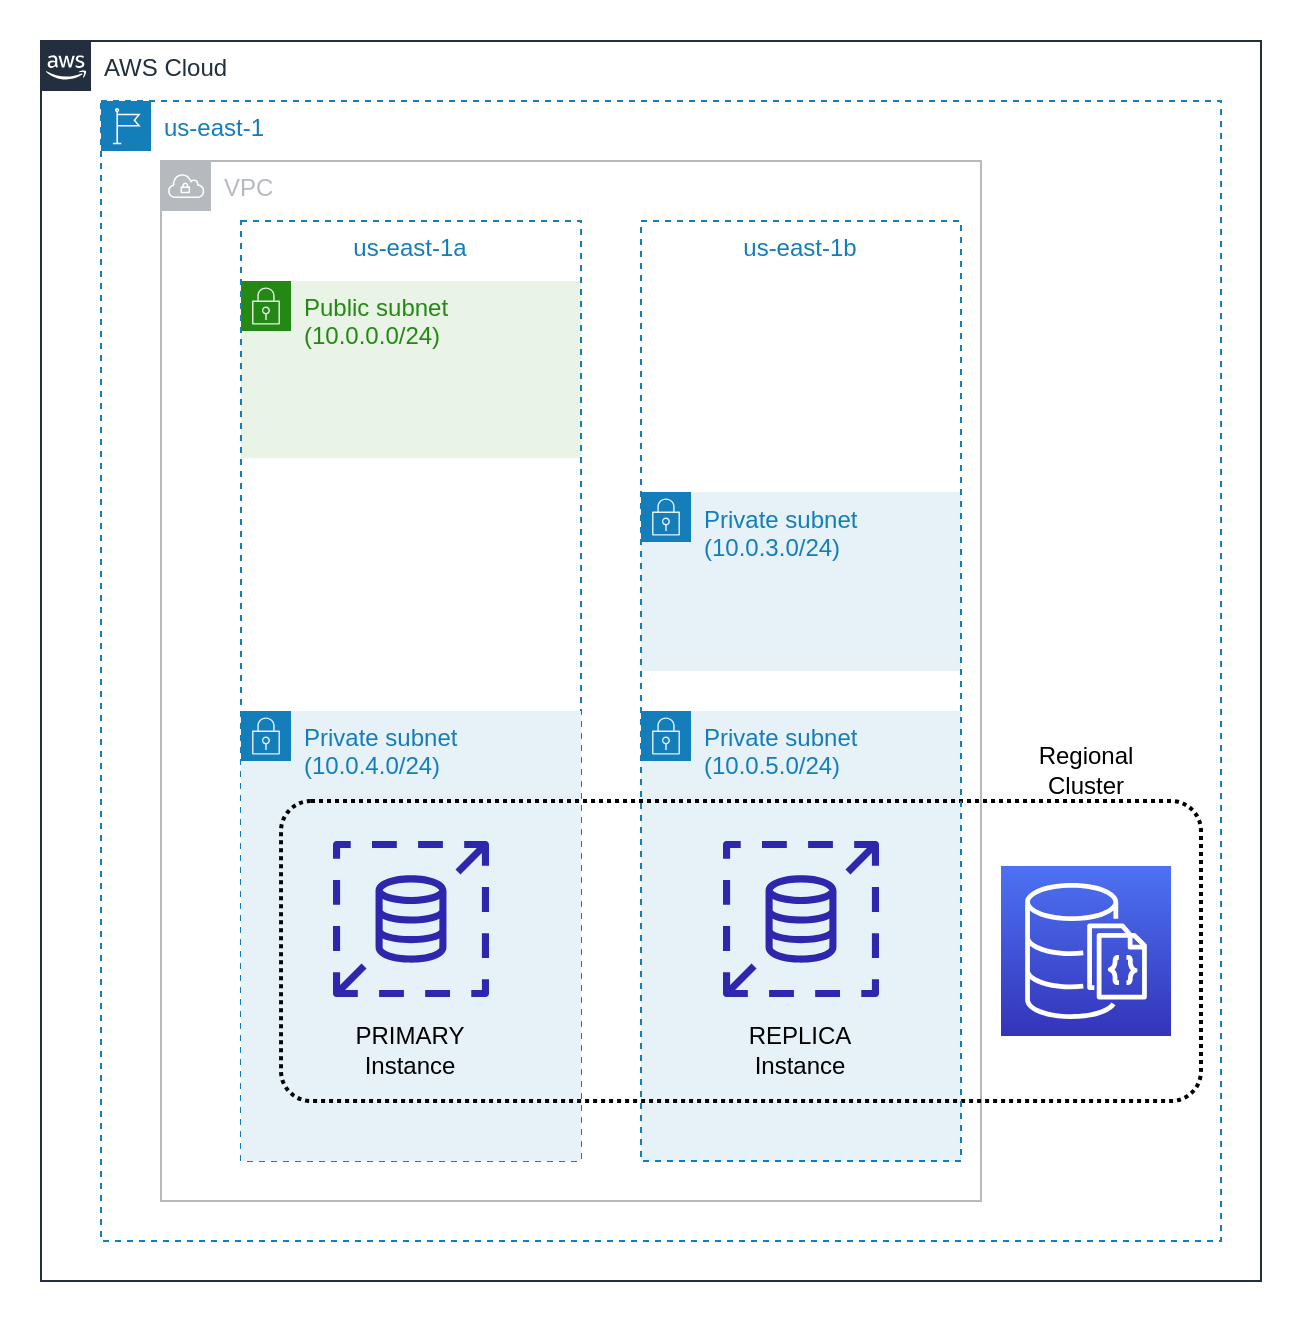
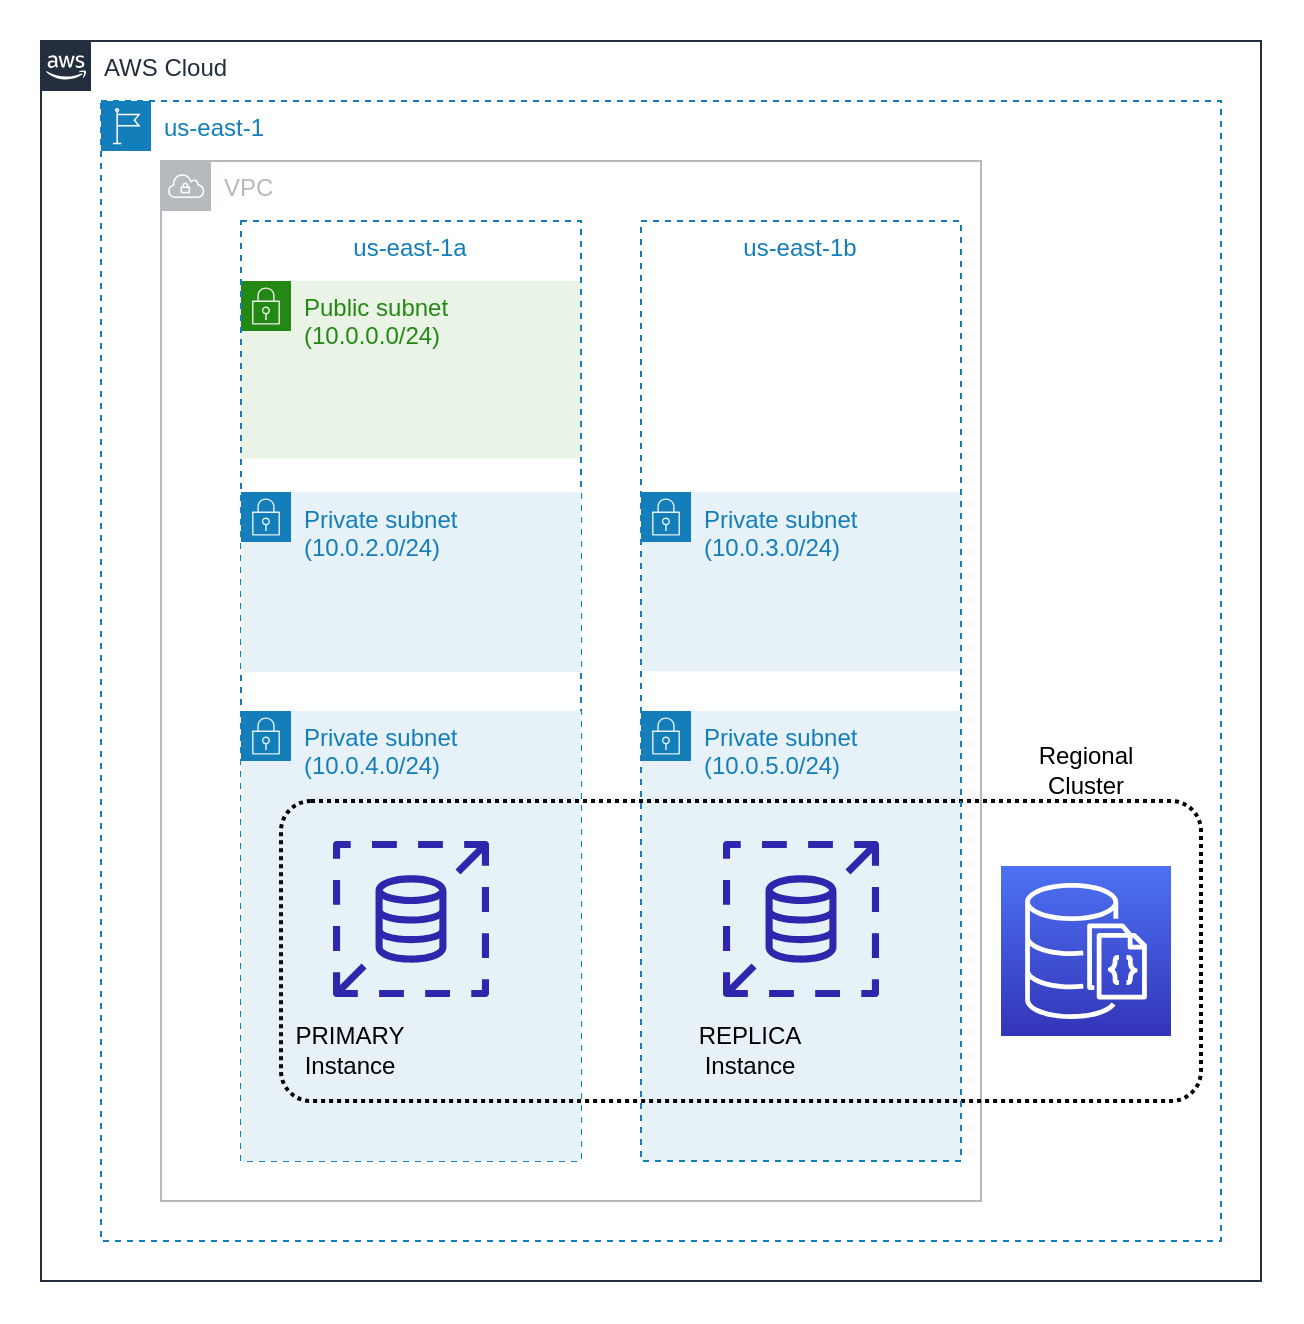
  <mxCell id="0" />
  <mxCell id="1" parent="0" />
  <mxCell id="2" value="AWS Cloud" style="points=[[0,0],[0.25,0],[0.5,0],[0.75,0],[1,0],[1,0.25],[1,0.5],[1,0.75],[1,1],[0.75,1],[0.5,1],[0.25,1],[0,1],[0,0.75],[0,0.5],[0,0.25]];outlineConnect=0;gradientColor=none;html=1;whiteSpace=wrap;fontSize=12;fontStyle=0;container=1;pointerEvents=0;collapsible=0;recursiveResize=0;shape=mxgraph.aws4.group;grIcon=mxgraph.aws4.group_aws_cloud_alt;strokeColor=#232F3E;fillColor=none;verticalAlign=top;align=left;spacingLeft=30;fontColor=#232F3E;dashed=0;" parent="1" vertex="1"><mxGeometry x="20" y="20" width="610" height="620" as="geometry" /></mxCell>
  <mxCell id="3" value="VPC" style="sketch=0;outlineConnect=0;gradientColor=none;html=1;whiteSpace=wrap;fontSize=12;fontStyle=0;shape=mxgraph.aws4.group;grIcon=mxgraph.aws4.group_vpc;strokeColor=#B6BABF;fillColor=none;verticalAlign=top;align=left;spacingLeft=30;fontColor=#B6BABF;dashed=0;" parent="1" vertex="1"><mxGeometry x="80" y="80" width="410" height="520" as="geometry" /></mxCell>
  <mxCell id="4" value="Public subnet&lt;br&gt;(10.0.0.0/24)" style="points=[[0,0],[0.25,0],[0.5,0],[0.75,0],[1,0],[1,0.25],[1,0.5],[1,0.75],[1,1],[0.75,1],[0.5,1],[0.25,1],[0,1],[0,0.75],[0,0.5],[0,0.25]];outlineConnect=0;gradientColor=none;html=1;whiteSpace=wrap;fontSize=12;fontStyle=0;container=1;pointerEvents=0;collapsible=0;recursiveResize=0;shape=mxgraph.aws4.group;grIcon=mxgraph.aws4.group_security_group;grStroke=0;strokeColor=#248814;fillColor=#E9F3E6;verticalAlign=top;align=left;spacingLeft=30;fontColor=#248814;dashed=0;" parent="1" vertex="1"><mxGeometry x="120" y="140" width="170" height="88.58" as="geometry" /></mxCell>
  <mxCell id="5" value="us-east-1a" style="fillColor=none;strokeColor=#147EBA;dashed=1;verticalAlign=top;fontStyle=0;fontColor=#147EBA;whiteSpace=wrap;html=1;" parent="1" vertex="1"><mxGeometry x="120" y="110" width="170" height="470" as="geometry" /></mxCell>
  <mxCell id="6" value="Private subnet (10.0.4.0/24)" style="points=[[0,0],[0.25,0],[0.5,0],[0.75,0],[1,0],[1,0.25],[1,0.5],[1,0.75],[1,1],[0.75,1],[0.5,1],[0.25,1],[0,1],[0,0.75],[0,0.5],[0,0.25]];outlineConnect=0;gradientColor=none;html=1;whiteSpace=wrap;fontSize=12;fontStyle=0;container=1;pointerEvents=0;collapsible=0;recursiveResize=0;shape=mxgraph.aws4.group;grIcon=mxgraph.aws4.group_security_group;grStroke=0;strokeColor=#147EBA;fillColor=#E6F2F8;verticalAlign=top;align=left;spacingLeft=30;fontColor=#147EBA;dashed=0;" parent="1" vertex="1"><mxGeometry x="120" y="355" width="170" height="225" as="geometry" /></mxCell>
  <mxCell id="7" value="" style="sketch=0;outlineConnect=0;fontColor=#232F3E;gradientColor=none;fillColor=#2E27AD;strokeColor=none;dashed=0;verticalLabelPosition=bottom;verticalAlign=top;align=center;html=1;fontSize=12;fontStyle=0;aspect=fixed;pointerEvents=1;shape=mxgraph.aws4.documentdb_elastic_clusters;" vertex="1" parent="6"><mxGeometry x="46" y="65" width="78" height="78" as="geometry" /></mxCell>
- <mxCell id="8" value="PRIMARY Instance" style="text;html=1;strokeColor=none;fillColor=none;align=center;verticalAlign=middle;whiteSpace=wrap;rounded=0;" vertex="1" parent="6"><mxGeometry x="55" y="154.75" width="60" height="30" as="geometry" /></mxCell>
+ <mxCell id="8" value="PRIMARY Instance" style="text;html=1;strokeColor=none;fillColor=none;align=center;verticalAlign=middle;whiteSpace=wrap;rounded=0;" vertex="1" parent="6"><mxGeometry x="25" y="154.75" width="60" height="30" as="geometry" /></mxCell>
  <mxCell id="9" value="Private subnet (10.0.5.0/24)" style="points=[[0,0],[0.25,0],[0.5,0],[0.75,0],[1,0],[1,0.25],[1,0.5],[1,0.75],[1,1],[0.75,1],[0.5,1],[0.25,1],[0,1],[0,0.75],[0,0.5],[0,0.25]];outlineConnect=0;gradientColor=none;html=1;whiteSpace=wrap;fontSize=12;fontStyle=0;container=1;pointerEvents=0;collapsible=0;recursiveResize=0;shape=mxgraph.aws4.group;grIcon=mxgraph.aws4.group_security_group;grStroke=0;strokeColor=#147EBA;fillColor=#E6F2F8;verticalAlign=top;align=left;spacingLeft=30;fontColor=#147EBA;dashed=0;" parent="1" vertex="1"><mxGeometry x="320" y="355" width="160" height="225" as="geometry" /></mxCell>
  <mxCell id="10" value="" style="sketch=0;outlineConnect=0;fontColor=#232F3E;gradientColor=none;fillColor=#2E27AD;strokeColor=none;dashed=0;verticalLabelPosition=bottom;verticalAlign=top;align=center;html=1;fontSize=12;fontStyle=0;aspect=fixed;pointerEvents=1;shape=mxgraph.aws4.documentdb_elastic_clusters;" vertex="1" parent="9"><mxGeometry x="41" y="65" width="78" height="78" as="geometry" /></mxCell>
- <mxCell id="11" value="REPLICA Instance" style="text;html=1;strokeColor=none;fillColor=none;align=center;verticalAlign=middle;whiteSpace=wrap;rounded=0;" vertex="1" parent="9"><mxGeometry x="50" y="154.75" width="60" height="30" as="geometry" /></mxCell>
+ <mxCell id="11" value="REPLICA Instance" style="text;html=1;strokeColor=none;fillColor=none;align=center;verticalAlign=middle;whiteSpace=wrap;rounded=0;" vertex="1" parent="9"><mxGeometry x="25" y="154.75" width="60" height="30" as="geometry" /></mxCell>
+ <mxCell id="12" value="Private subnet (10.0.2.0/24)" style="points=[[0,0],[0.25,0],[0.5,0],[0.75,0],[1,0],[1,0.25],[1,0.5],[1,0.75],[1,1],[0.75,1],[0.5,1],[0.25,1],[0,1],[0,0.75],[0,0.5],[0,0.25]];outlineConnect=0;gradientColor=none;html=1;whiteSpace=wrap;fontSize=12;fontStyle=0;container=1;pointerEvents=0;collapsible=0;recursiveResize=0;shape=mxgraph.aws4.group;grIcon=mxgraph.aws4.group_security_group;grStroke=0;strokeColor=#147EBA;fillColor=#E6F2F8;verticalAlign=top;align=left;spacingLeft=30;fontColor=#147EBA;dashed=0;" vertex="1" parent="1"><mxGeometry x="120" y="245.5" width="170" height="90" as="geometry" /></mxCell>
  <mxCell id="13" value="Private subnet (10.0.3.0/24)" style="points=[[0,0],[0.25,0],[0.5,0],[0.75,0],[1,0],[1,0.25],[1,0.5],[1,0.75],[1,1],[0.75,1],[0.5,1],[0.25,1],[0,1],[0,0.75],[0,0.5],[0,0.25]];outlineConnect=0;gradientColor=none;html=1;whiteSpace=wrap;fontSize=12;fontStyle=0;container=1;pointerEvents=0;collapsible=0;recursiveResize=0;shape=mxgraph.aws4.group;grIcon=mxgraph.aws4.group_security_group;grStroke=0;strokeColor=#147EBA;fillColor=#E6F2F8;verticalAlign=top;align=left;spacingLeft=30;fontColor=#147EBA;dashed=0;" vertex="1" parent="1"><mxGeometry x="320" y="245.5" width="160" height="89.5" as="geometry" /></mxCell>
  <mxCell id="14" value="" style="sketch=0;points=[[0,0,0],[0.25,0,0],[0.5,0,0],[0.75,0,0],[1,0,0],[0,1,0],[0.25,1,0],[0.5,1,0],[0.75,1,0],[1,1,0],[0,0.25,0],[0,0.5,0],[0,0.75,0],[1,0.25,0],[1,0.5,0],[1,0.75,0]];outlineConnect=0;fontColor=#232F3E;gradientColor=#4D72F3;gradientDirection=north;fillColor=#3334B9;strokeColor=#ffffff;dashed=0;verticalLabelPosition=bottom;verticalAlign=top;align=center;html=1;fontSize=12;fontStyle=0;aspect=fixed;shape=mxgraph.aws4.resourceIcon;resIcon=mxgraph.aws4.documentdb_with_mongodb_compatibility;" vertex="1" parent="1"><mxGeometry x="500" y="432.5" width="85" height="85" as="geometry" /></mxCell>
  <mxCell id="15" value="" style="rounded=1;arcSize=10;dashed=1;fillColor=none;gradientColor=none;dashPattern=1 1;strokeWidth=2;" vertex="1" parent="1"><mxGeometry x="140" y="400" width="460" height="150" as="geometry" /></mxCell>
  <mxCell id="16" value="Regional Cluster" style="text;html=1;strokeColor=none;fillColor=none;align=center;verticalAlign=middle;whiteSpace=wrap;rounded=0;" vertex="1" parent="1"><mxGeometry x="512.5" y="370" width="60" height="30" as="geometry" /></mxCell>
  <mxCell id="17" value="us-east-1b" style="fillColor=none;strokeColor=#147EBA;dashed=1;verticalAlign=top;fontStyle=0;fontColor=#147EBA;whiteSpace=wrap;html=1;" parent="1" vertex="1"><mxGeometry x="320" y="110" width="160" height="470" as="geometry" /></mxCell>
  <mxCell id="18" value="us-east-1" style="points=[[0,0],[0.25,0],[0.5,0],[0.75,0],[1,0],[1,0.25],[1,0.5],[1,0.75],[1,1],[0.75,1],[0.5,1],[0.25,1],[0,1],[0,0.75],[0,0.5],[0,0.25]];outlineConnect=0;gradientColor=none;html=1;whiteSpace=wrap;fontSize=12;fontStyle=0;container=1;pointerEvents=0;collapsible=0;recursiveResize=0;shape=mxgraph.aws4.group;grIcon=mxgraph.aws4.group_region;strokeColor=#147EBA;fillColor=none;verticalAlign=top;align=left;spacingLeft=30;fontColor=#147EBA;dashed=1;" parent="1" vertex="1"><mxGeometry x="50" y="50" width="560" height="570" as="geometry" /></mxCell>
